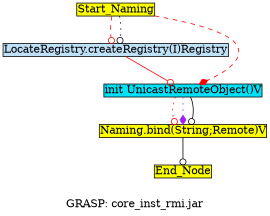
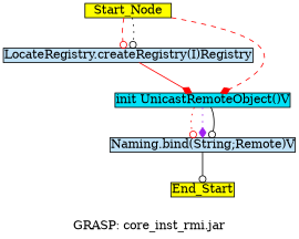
  digraph {
    label="GRASP: core_inst_rmi.jar"
    node [fillcolor=yellow margin=0.02 shape=box style=filled]
    edge [arrowhead=odot color=red style=dotted]
-   Start_Node [height=0 width=0 label=Start_Naming]
+   Start_Node [height=0 width=0]
    "LocateRegistry.createRegistry(I)Registry" [fillcolor="#c0e2f8" height=0 width=0]
    "init UnicastRemoteObject()V" [fillcolor="#00e2f8" height=0 width=0]
-   "Naming.bind(String;Remote)V" [height=0 width=0]
-   End_Node [height=0 width=0]
+   "Naming.bind(String;Remote)V" [fillcolor="#c0e2f8" height=0 width=0]
+   End_Node [height=0 width=0 label=End_Start]
    Start_Node -> "LocateRegistry.createRegistry(I)Registry" [style=dashed]
    Start_Node -> "LocateRegistry.createRegistry(I)Registry" [color=black]
    Start_Node -> "init UnicastRemoteObject()V" [arrowhead=diamond style=dashed]
-   "LocateRegistry.createRegistry(I)Registry" -> "init UnicastRemoteObject()V" [style=solid]
+   "LocateRegistry.createRegistry(I)Registry" -> "init UnicastRemoteObject()V" [arrowhead=diamond style=solid]
    "init UnicastRemoteObject()V" -> "Naming.bind(String;Remote)V"
    "init UnicastRemoteObject()V" -> "Naming.bind(String;Remote)V" [arrowhead=diamond color=purple]
    "init UnicastRemoteObject()V" -> "Naming.bind(String;Remote)V" [color=black style=solid]
    "Naming.bind(String;Remote)V" -> End_Node [color=black style=solid]
  }
